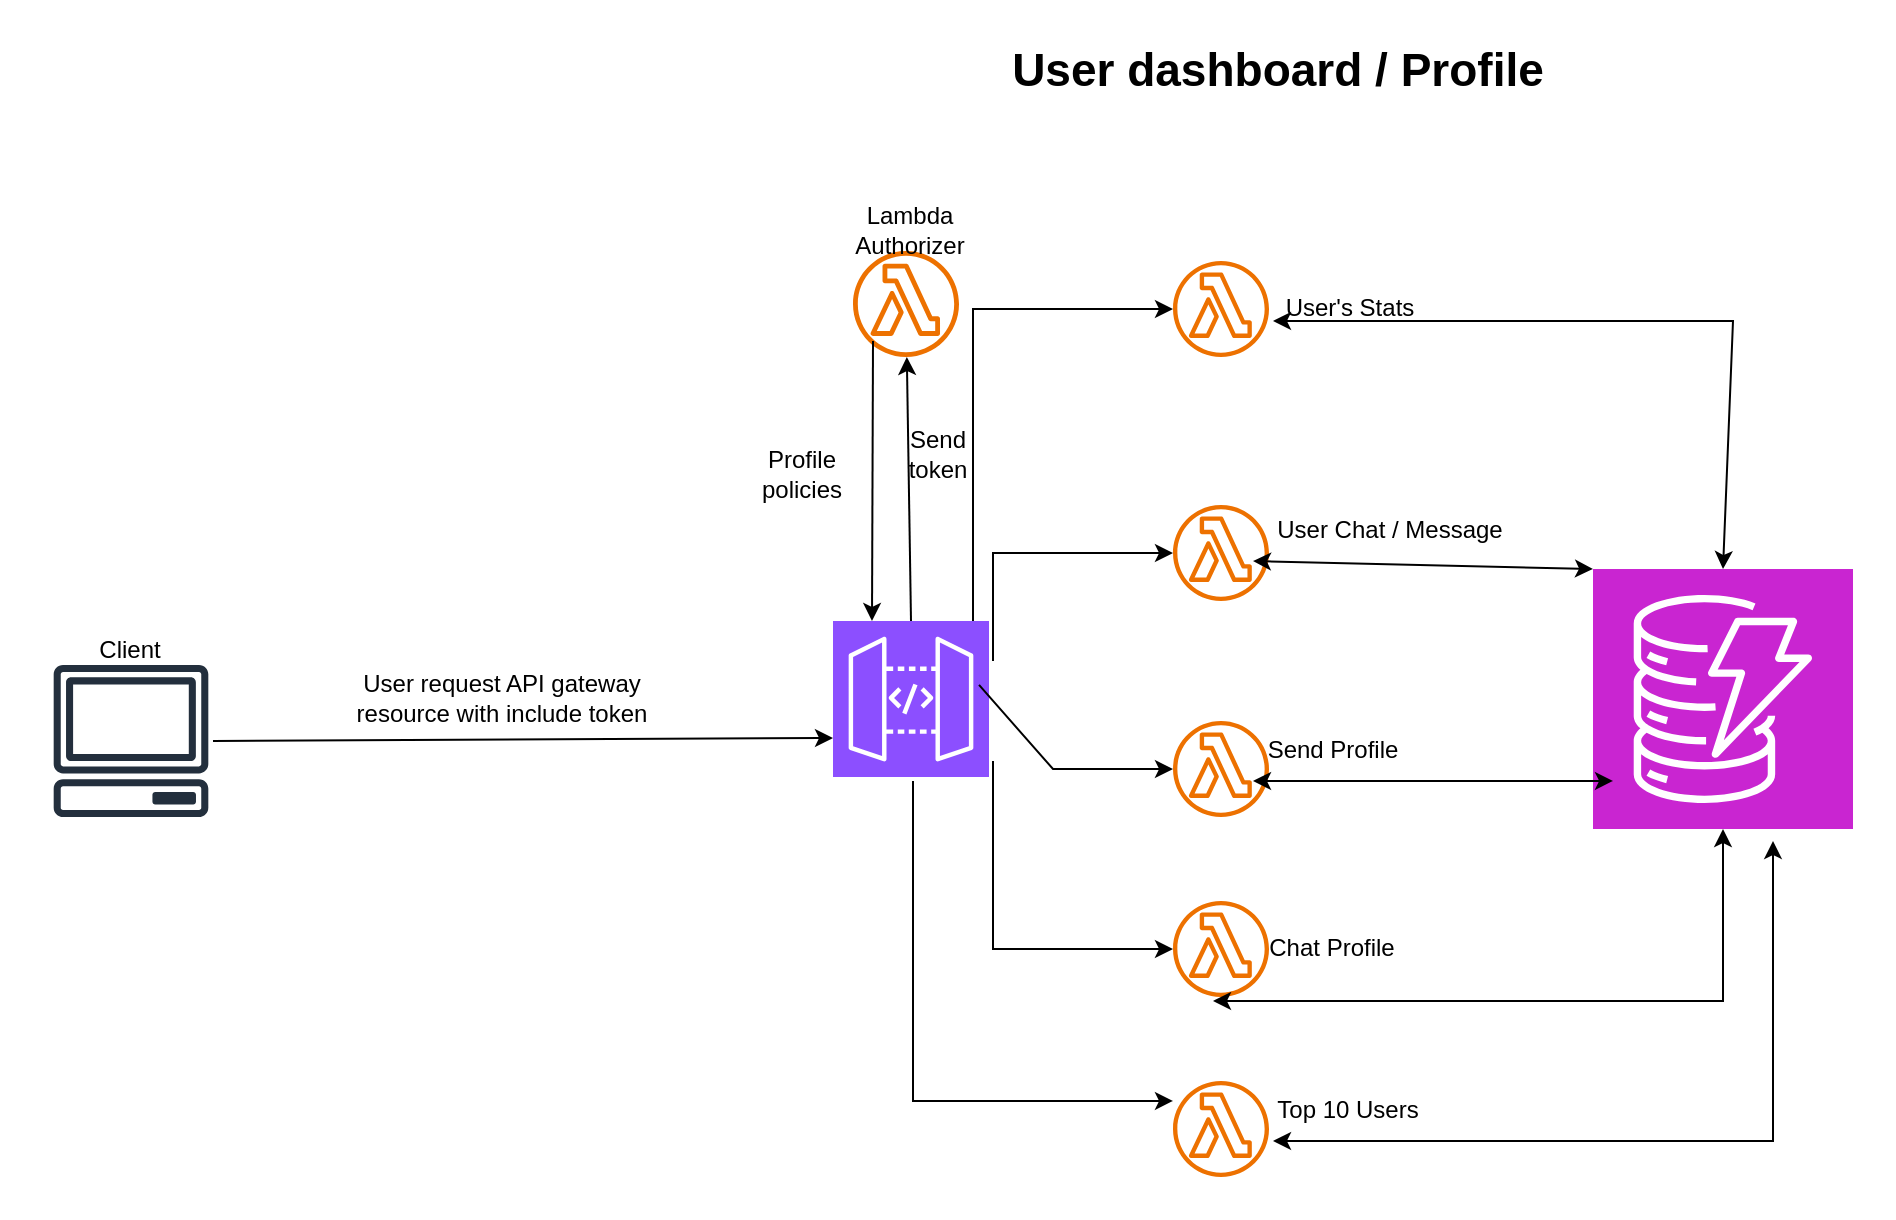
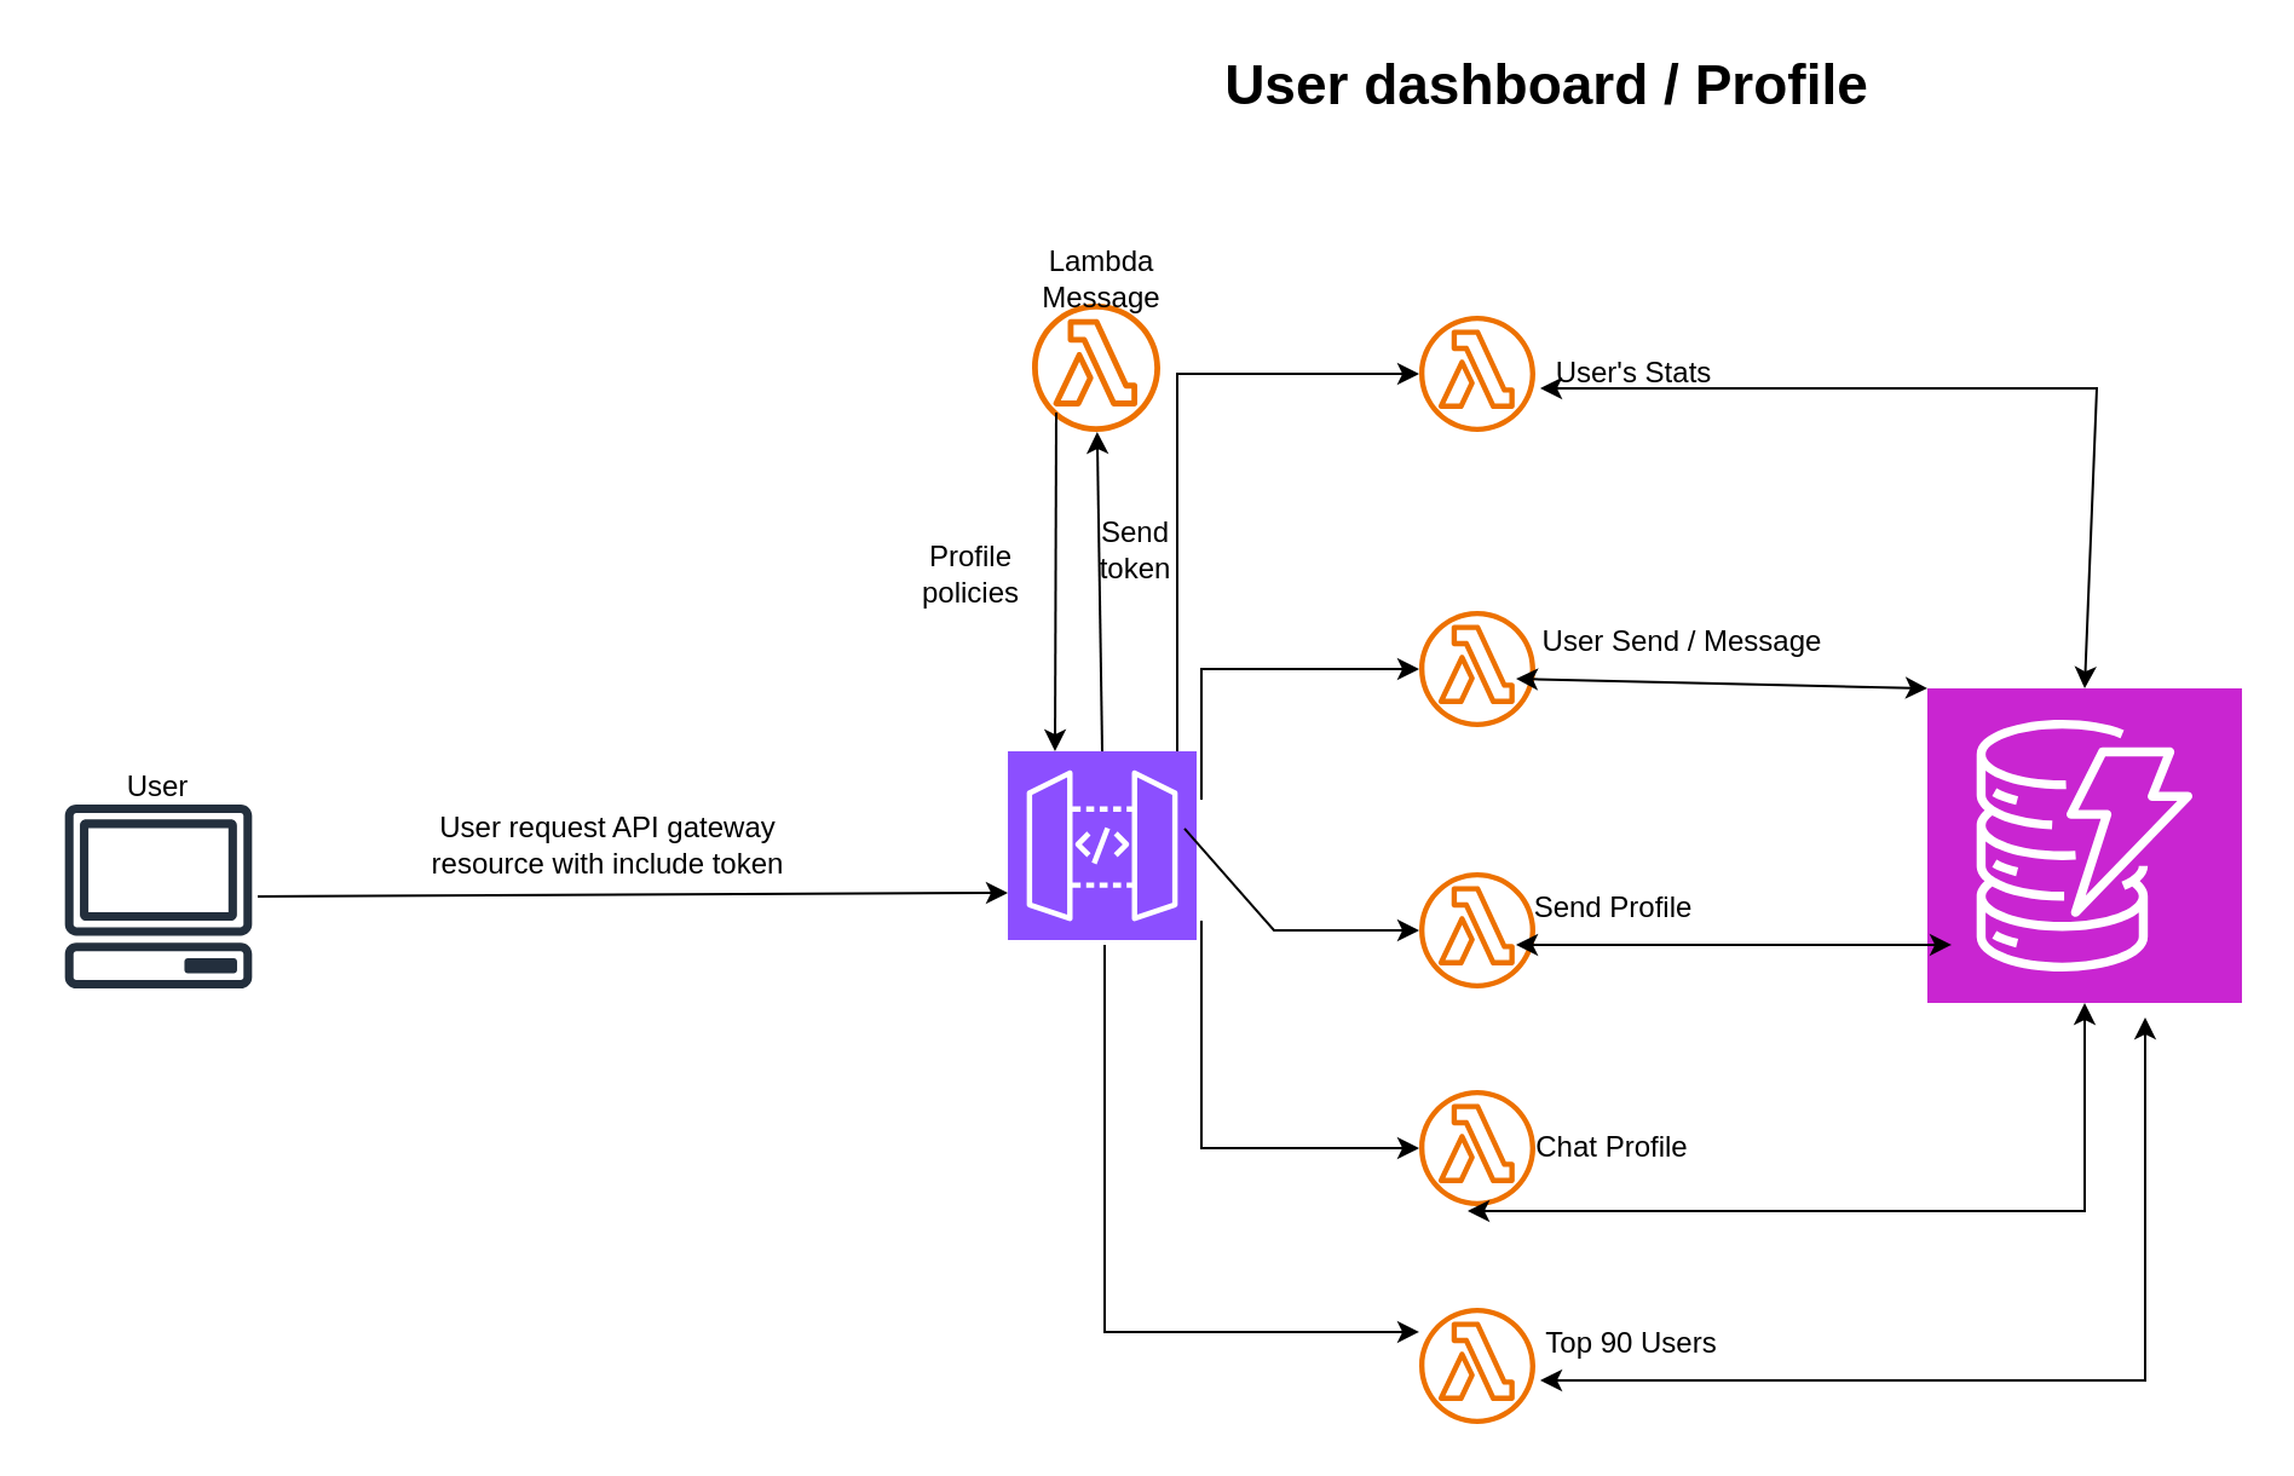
  <mxCell id="0" />
  <mxCell id="1" parent="0" />
  <mxCell id="2" value="" style="sketch=0;outlineConnect=0;fontColor=#232F3E;gradientColor=none;fillColor=#ED7100;strokeColor=none;dashed=0;verticalLabelPosition=bottom;verticalAlign=top;align=center;html=1;fontSize=12;fontStyle=0;aspect=fixed;pointerEvents=1;shape=mxgraph.aws4.lambda_function;" parent="1" vertex="1"><mxGeometry x="426" y="125" width="53" height="53" as="geometry" /></mxCell>
  <mxCell id="3" value="" style="sketch=0;points=[[0,0,0],[0.25,0,0],[0.5,0,0],[0.75,0,0],[1,0,0],[0,1,0],[0.25,1,0],[0.5,1,0],[0.75,1,0],[1,1,0],[0,0.25,0],[0,0.5,0],[0,0.75,0],[1,0.25,0],[1,0.5,0],[1,0.75,0]];outlineConnect=0;fontColor=#232F3E;fillColor=#8C4FFF;strokeColor=#ffffff;dashed=0;verticalLabelPosition=bottom;verticalAlign=top;align=center;html=1;fontSize=12;fontStyle=0;aspect=fixed;shape=mxgraph.aws4.resourceIcon;resIcon=mxgraph.aws4.api_gateway;" parent="1" vertex="1"><mxGeometry x="416" y="310" width="78" height="78" as="geometry" /></mxCell>
- <mxCell id="4" value="Lambda Authorizer" style="text;html=1;align=center;verticalAlign=middle;whiteSpace=wrap;rounded=0;" parent="1" vertex="1"><mxGeometry x="425" y="100" width="60" height="30" as="geometry" /></mxCell>
+ <mxCell id="4" value="Lambda Message" style="text;html=1;align=center;verticalAlign=middle;whiteSpace=wrap;rounded=0;" parent="1" vertex="1"><mxGeometry x="425" y="100" width="60" height="30" as="geometry" /></mxCell>
  <mxCell id="5" value="" style="sketch=0;outlineConnect=0;fontColor=#232F3E;gradientColor=none;fillColor=#ED7100;strokeColor=none;dashed=0;verticalLabelPosition=bottom;verticalAlign=top;align=center;html=1;fontSize=12;fontStyle=0;aspect=fixed;pointerEvents=1;shape=mxgraph.aws4.lambda_function;" parent="1" vertex="1"><mxGeometry x="586" y="130" width="48" height="48" as="geometry" /></mxCell>
  <mxCell id="6" value="" style="sketch=0;outlineConnect=0;fontColor=#232F3E;gradientColor=none;fillColor=#ED7100;strokeColor=none;dashed=0;verticalLabelPosition=bottom;verticalAlign=top;align=center;html=1;fontSize=12;fontStyle=0;aspect=fixed;pointerEvents=1;shape=mxgraph.aws4.lambda_function;" parent="1" vertex="1"><mxGeometry x="586" y="360" width="48" height="48" as="geometry" /></mxCell>
  <mxCell id="7" value="" style="sketch=0;outlineConnect=0;fontColor=#232F3E;gradientColor=none;fillColor=#ED7100;strokeColor=none;dashed=0;verticalLabelPosition=bottom;verticalAlign=top;align=center;html=1;fontSize=12;fontStyle=0;aspect=fixed;pointerEvents=1;shape=mxgraph.aws4.lambda_function;" parent="1" vertex="1"><mxGeometry x="586" y="252" width="48" height="48" as="geometry" /></mxCell>
  <mxCell id="8" value="" style="sketch=0;outlineConnect=0;fontColor=#232F3E;gradientColor=none;fillColor=#ED7100;strokeColor=none;dashed=0;verticalLabelPosition=bottom;verticalAlign=top;align=center;html=1;fontSize=12;fontStyle=0;aspect=fixed;pointerEvents=1;shape=mxgraph.aws4.lambda_function;" parent="1" vertex="1"><mxGeometry x="586" y="450" width="48" height="48" as="geometry" /></mxCell>
  <mxCell id="9" value="User's Stats" style="text;html=1;align=center;verticalAlign=middle;whiteSpace=wrap;rounded=0;" parent="1" vertex="1"><mxGeometry x="634" y="139" width="82" height="30" as="geometry" /></mxCell>
- <mxCell id="10" value="User Chat / Message" style="text;html=1;align=center;verticalAlign=middle;whiteSpace=wrap;rounded=0;" parent="1" vertex="1"><mxGeometry x="634" y="250" width="122" height="30" as="geometry" /></mxCell>
+ <mxCell id="10" value="User Send / Message" style="text;html=1;align=center;verticalAlign=middle;whiteSpace=wrap;rounded=0;" parent="1" vertex="1"><mxGeometry x="634" y="250" width="122" height="30" as="geometry" /></mxCell>
  <mxCell id="11" value="Send Profile" style="text;html=1;align=center;verticalAlign=middle;whiteSpace=wrap;rounded=0;" parent="1" vertex="1"><mxGeometry x="626" y="360" width="81" height="30" as="geometry" /></mxCell>
  <mxCell id="12" value="Chat Profile" style="text;html=1;align=center;verticalAlign=middle;whiteSpace=wrap;rounded=0;" parent="1" vertex="1"><mxGeometry x="626" y="459" width="80" height="30" as="geometry" /></mxCell>
  <mxCell id="13" value="" style="sketch=0;outlineConnect=0;fontColor=#232F3E;gradientColor=none;fillColor=#ED7100;strokeColor=none;dashed=0;verticalLabelPosition=bottom;verticalAlign=top;align=center;html=1;fontSize=12;fontStyle=0;aspect=fixed;pointerEvents=1;shape=mxgraph.aws4.lambda_function;" parent="1" vertex="1"><mxGeometry x="586" y="540" width="48" height="48" as="geometry" /></mxCell>
- <mxCell id="14" value="Top 10 Users" style="text;html=1;align=center;verticalAlign=middle;whiteSpace=wrap;rounded=0;" parent="1" vertex="1"><mxGeometry x="634" y="540" width="80" height="30" as="geometry" /></mxCell>
+ <mxCell id="14" value="Top 90 Users" style="text;html=1;align=center;verticalAlign=middle;whiteSpace=wrap;rounded=0;" parent="1" vertex="1"><mxGeometry x="634" y="540" width="80" height="30" as="geometry" /></mxCell>
  <mxCell id="15" value="" style="endArrow=classic;html=1;rounded=0;" parent="1" target="5" edge="1"><mxGeometry width="50" height="50" relative="1" as="geometry"><mxPoint x="486" y="310" as="sourcePoint" /><mxPoint x="536" y="260" as="targetPoint" /><Array as="points"><mxPoint x="486" y="154" /></Array></mxGeometry></mxCell>
  <mxCell id="16" value="" style="endArrow=classic;html=1;rounded=0;" parent="1" target="7" edge="1"><mxGeometry width="50" height="50" relative="1" as="geometry"><mxPoint x="496" y="330" as="sourcePoint" /><mxPoint x="546" y="280" as="targetPoint" /><Array as="points"><mxPoint x="496" y="276" /></Array></mxGeometry></mxCell>
  <mxCell id="17" value="" style="endArrow=classic;html=1;rounded=0;exitX=0.936;exitY=0.41;exitDx=0;exitDy=0;exitPerimeter=0;" parent="1" source="3" target="6" edge="1"><mxGeometry width="50" height="50" relative="1" as="geometry"><mxPoint x="496" y="370" as="sourcePoint" /><mxPoint x="546" y="320" as="targetPoint" /><Array as="points"><mxPoint x="526" y="384" /></Array></mxGeometry></mxCell>
  <mxCell id="18" value="" style="endArrow=classic;html=1;rounded=0;" parent="1" target="8" edge="1"><mxGeometry width="50" height="50" relative="1" as="geometry"><mxPoint x="496" y="380" as="sourcePoint" /><mxPoint x="546" y="330" as="targetPoint" /><Array as="points"><mxPoint x="496" y="474" /></Array></mxGeometry></mxCell>
  <mxCell id="19" value="" style="endArrow=classic;html=1;rounded=0;entryX=0;entryY=0.208;entryDx=0;entryDy=0;entryPerimeter=0;" parent="1" target="13" edge="1"><mxGeometry width="50" height="50" relative="1" as="geometry"><mxPoint x="456" y="390" as="sourcePoint" /><mxPoint x="506" y="340" as="targetPoint" /><Array as="points"><mxPoint x="456" y="550" /></Array></mxGeometry></mxCell>
  <mxCell id="20" value="" style="sketch=0;points=[[0,0,0],[0.25,0,0],[0.5,0,0],[0.75,0,0],[1,0,0],[0,1,0],[0.25,1,0],[0.5,1,0],[0.75,1,0],[1,1,0],[0,0.25,0],[0,0.5,0],[0,0.75,0],[1,0.25,0],[1,0.5,0],[1,0.75,0]];outlineConnect=0;fontColor=#232F3E;fillColor=#C925D1;strokeColor=#ffffff;dashed=0;verticalLabelPosition=bottom;verticalAlign=top;align=center;html=1;fontSize=12;fontStyle=0;aspect=fixed;shape=mxgraph.aws4.resourceIcon;resIcon=mxgraph.aws4.dynamodb;noLabel=0;" parent="1" vertex="1"><mxGeometry x="796" y="284" width="130" height="130" as="geometry" /></mxCell>
  <mxCell id="21" value="" style="endArrow=classic;startArrow=classic;html=1;rounded=0;entryX=0.5;entryY=0;entryDx=0;entryDy=0;entryPerimeter=0;" parent="1" target="20" edge="1"><mxGeometry width="50" height="50" relative="1" as="geometry"><mxPoint x="636" y="160" as="sourcePoint" /><mxPoint x="686" y="110" as="targetPoint" /><Array as="points"><mxPoint x="866" y="160" /></Array></mxGeometry></mxCell>
  <mxCell id="22" value="" style="endArrow=classic;startArrow=classic;html=1;rounded=0;entryX=0;entryY=0;entryDx=0;entryDy=0;entryPerimeter=0;" parent="1" target="20" edge="1"><mxGeometry width="50" height="50" relative="1" as="geometry"><mxPoint x="626" y="280" as="sourcePoint" /><mxPoint x="676" y="230" as="targetPoint" /></mxGeometry></mxCell>
  <mxCell id="23" value="" style="endArrow=classic;startArrow=classic;html=1;rounded=0;entryX=0.077;entryY=0.815;entryDx=0;entryDy=0;entryPerimeter=0;" parent="1" target="20" edge="1"><mxGeometry width="50" height="50" relative="1" as="geometry"><mxPoint x="626" y="390" as="sourcePoint" /><mxPoint x="676" y="340" as="targetPoint" /></mxGeometry></mxCell>
  <mxCell id="24" value="" style="endArrow=classic;startArrow=classic;html=1;rounded=0;entryX=0.5;entryY=1;entryDx=0;entryDy=0;entryPerimeter=0;" parent="1" target="20" edge="1"><mxGeometry width="50" height="50" relative="1" as="geometry"><mxPoint x="606" y="500" as="sourcePoint" /><mxPoint x="656" y="450" as="targetPoint" /><Array as="points"><mxPoint x="861" y="500" /></Array></mxGeometry></mxCell>
  <mxCell id="25" value="" style="endArrow=classic;startArrow=classic;html=1;rounded=0;" parent="1" edge="1"><mxGeometry width="50" height="50" relative="1" as="geometry"><mxPoint x="636" y="570" as="sourcePoint" /><mxPoint x="886" y="420" as="targetPoint" /><Array as="points"><mxPoint x="886" y="570" /></Array></mxGeometry></mxCell>
  <mxCell id="26" value="&lt;b&gt;&lt;font style=&quot;font-size: 23px;&quot;&gt;User dashboard / Profile&lt;/font&gt;&lt;/b&gt;" style="text;html=1;align=center;verticalAlign=middle;whiteSpace=wrap;rounded=0;" parent="1" vertex="1"><mxGeometry x="441" y="20" width="396" height="30" as="geometry" /></mxCell>
  <mxCell id="27" value="" style="sketch=0;outlineConnect=0;fontColor=#232F3E;gradientColor=none;fillColor=#232F3D;strokeColor=none;dashed=0;verticalLabelPosition=bottom;verticalAlign=top;align=center;html=1;fontSize=12;fontStyle=0;aspect=fixed;pointerEvents=1;shape=mxgraph.aws4.client;" vertex="1" parent="1"><mxGeometry x="26" y="332" width="78" height="76" as="geometry" /></mxCell>
- <mxCell id="28" value="Client" style="text;html=1;strokeColor=none;fillColor=none;align=center;verticalAlign=middle;whiteSpace=wrap;rounded=0;" vertex="1" parent="1"><mxGeometry x="20" y="310" width="90" height="30" as="geometry" /></mxCell>
+ <mxCell id="28" value="User" style="text;html=1;strokeColor=none;fillColor=none;align=center;verticalAlign=middle;whiteSpace=wrap;rounded=0;" vertex="1" parent="1"><mxGeometry x="20" y="310" width="90" height="30" as="geometry" /></mxCell>
  <mxCell id="29" value="" style="endArrow=classic;html=1;rounded=0;entryX=0;entryY=0.75;entryDx=0;entryDy=0;entryPerimeter=0;" edge="1" parent="1" target="3"><mxGeometry width="50" height="50" relative="1" as="geometry"><mxPoint x="106" y="370" as="sourcePoint" /><mxPoint x="156" y="320" as="targetPoint" /></mxGeometry></mxCell>
  <mxCell id="30" value="User request API gateway resource with include token" style="text;html=1;align=center;verticalAlign=middle;whiteSpace=wrap;rounded=0;" vertex="1" parent="1"><mxGeometry x="176" y="334" width="150" height="30" as="geometry" /></mxCell>
  <mxCell id="31" value="" style="endArrow=classic;html=1;rounded=0;exitX=0.5;exitY=0;exitDx=0;exitDy=0;exitPerimeter=0;" edge="1" parent="1" source="3" target="2"><mxGeometry width="50" height="50" relative="1" as="geometry"><mxPoint x="466" y="310" as="sourcePoint" /><mxPoint x="516" y="260" as="targetPoint" /></mxGeometry></mxCell>
  <mxCell id="32" value="" style="endArrow=classic;html=1;rounded=0;entryX=0.25;entryY=0;entryDx=0;entryDy=0;entryPerimeter=0;" edge="1" parent="1" target="3"><mxGeometry width="50" height="50" relative="1" as="geometry"><mxPoint x="436" y="170" as="sourcePoint" /><mxPoint x="486" y="120" as="targetPoint" /></mxGeometry></mxCell>
  <mxCell id="33" value="Profile policies" style="text;html=1;align=center;verticalAlign=middle;whiteSpace=wrap;rounded=0;" vertex="1" parent="1"><mxGeometry x="371" y="222" width="60" height="30" as="geometry" /></mxCell>
  <mxCell id="34" value="Send token" style="text;html=1;align=center;verticalAlign=middle;whiteSpace=wrap;rounded=0;" vertex="1" parent="1"><mxGeometry x="459" y="222" width="20" height="10" as="geometry" /></mxCell>
